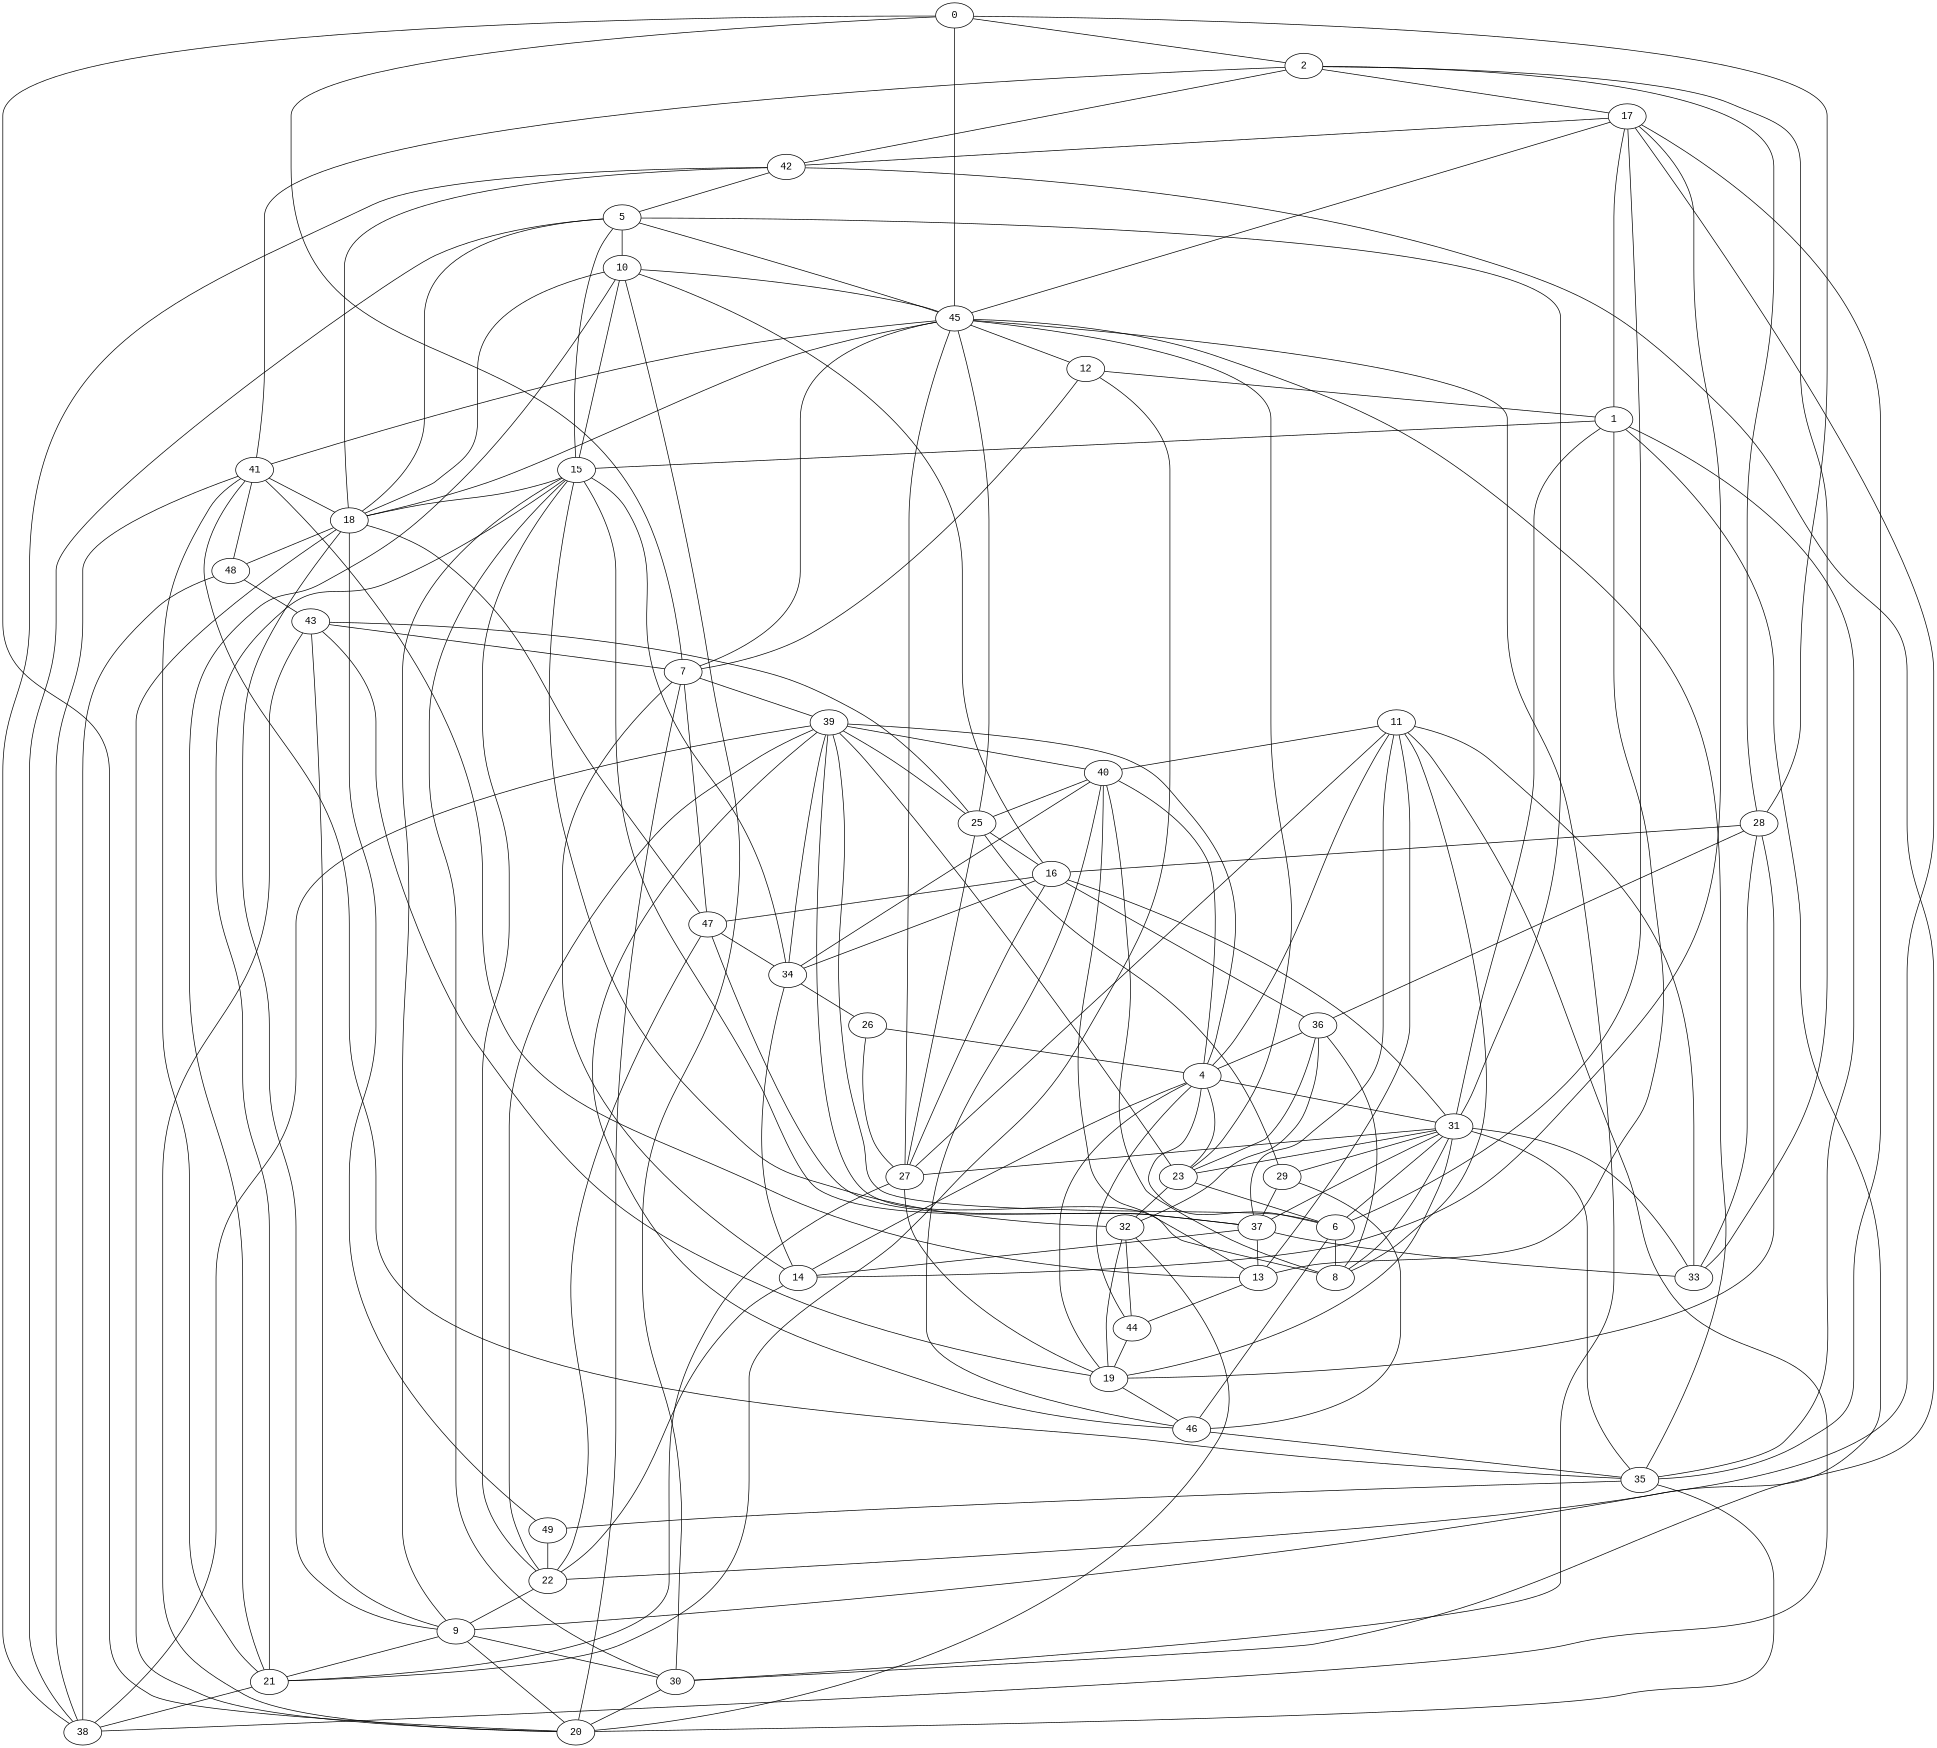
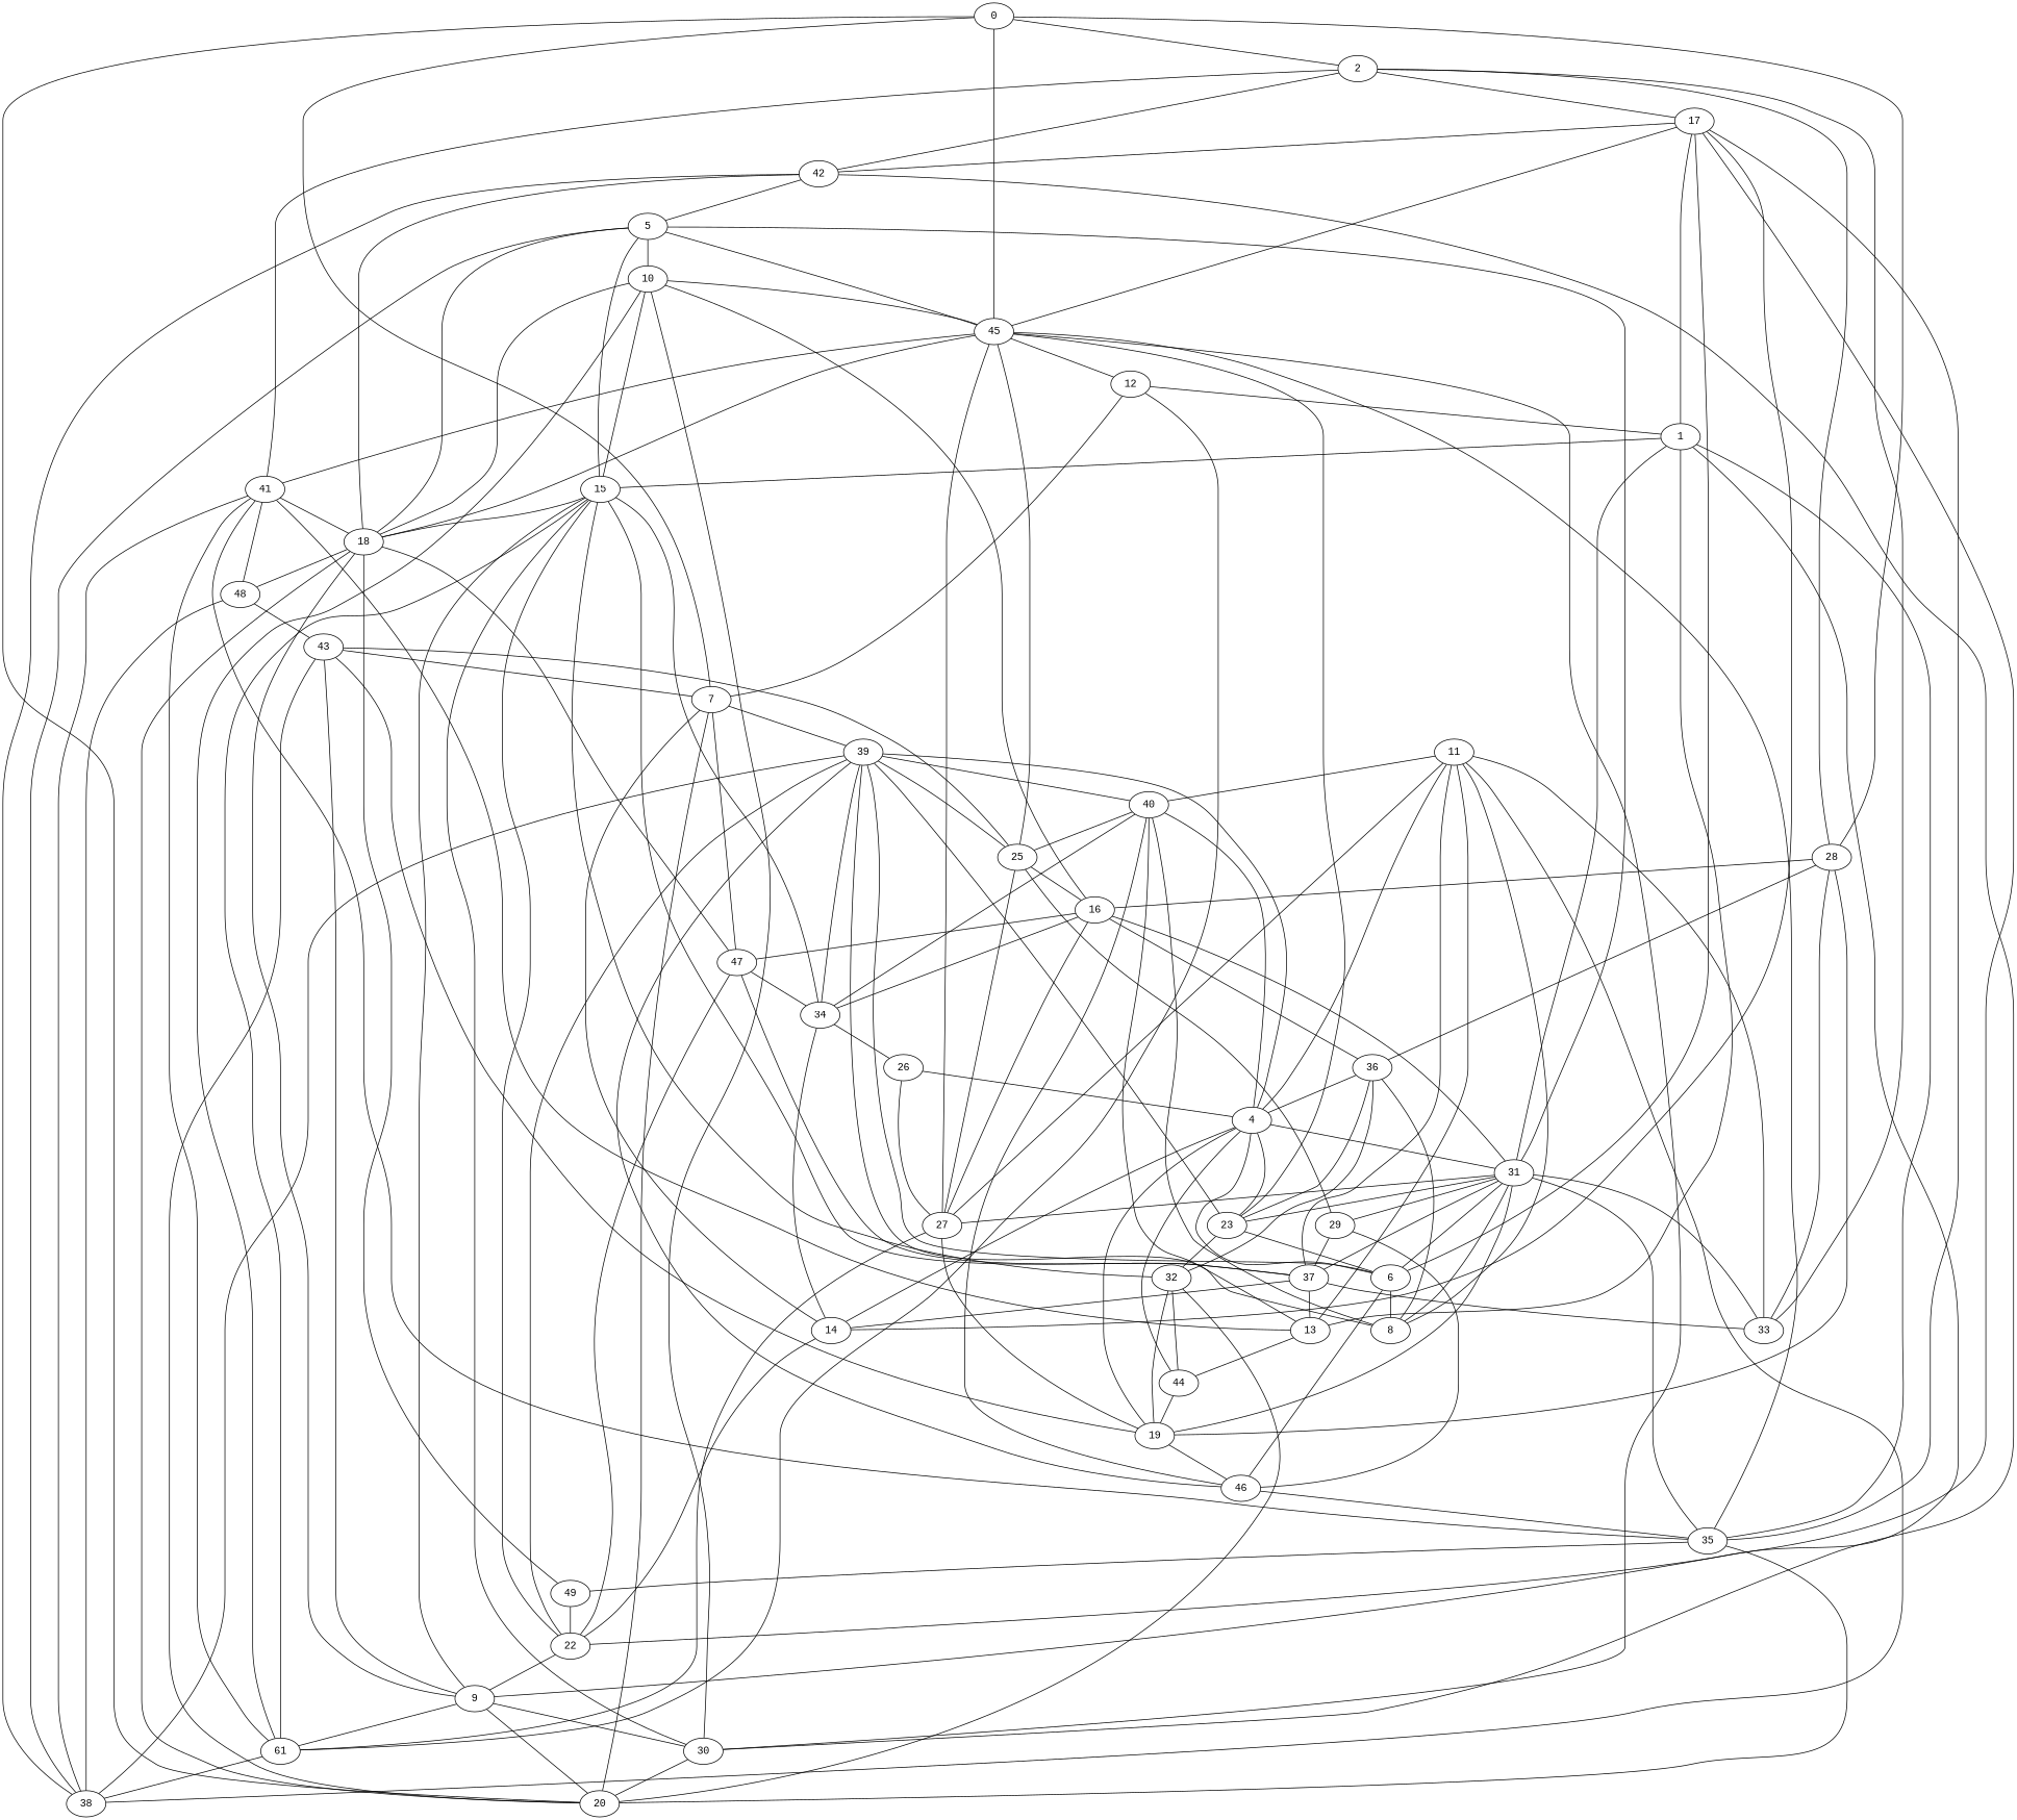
  graph {
    fontname="Liberation Mono"
    node [fontname="Liberation Mono"]
    edge [fontname="Liberation Mono"]
    0
    2
    20
    17
    28
    33
    41
    42
    35
    18
    43
    1
    9
    13
    15
-   21
+   21 [label=61]
    30
    44
    40
    5
    10
    34
    14
    6
    45
    49
    16
    36
    19
    38
    48
    4
    23
    31
    22
    32
    8
    27
    37
    29
    46
    39
    7
    12
    25
    11
    26
    47
    0 -- 2
    0 -- 20
    2 -- 17
    2 -- 28
    2 -- 33
    2 -- 41
    2 -- 42
    20 -- 35
    20 -- 18
    20 -- 43
    17 -- 42
    17 -- 35
    17 -- 14
    17 -- 6
    17 -- 45
    28 -- 0
    28 -- 33
    28 -- 16
    28 -- 36
    28 -- 19
    41 -- 35
    41 -- 18
    41 -- 13
    41 -- 21
    41 -- 38
    41 -- 48
    42 -- 5
    42 -- 38
    35 -- 45
    35 -- 49
    18 -- 42
    18 -- 5
    18 -- 10
    18 -- 48
    43 -- 7
    1 -- 17
    1 -- 35
    1 -- 9
    1 -- 13
    1 -- 15
    9 -- 20
    9 -- 18
    9 -- 43
    9 -- 15
    9 -- 21
    9 -- 30
    13 -- 44
    13 -- 40
    15 -- 18
    15 -- 21
    15 -- 30
    15 -- 5
    15 -- 10
    15 -- 34
    21 -- 10
    21 -- 38
    21 -- 12
    30 -- 20
    30 -- 42
    30 -- 10
    44 -- 19
    40 -- 4
    40 -- 46
    40 -- 25
    5 -- 10
    5 -- 38
    10 -- 45
    34 -- 40
    34 -- 14
    34 -- 16
    34 -- 39
    34 -- 26
    14 -- 22
    6 -- 4
    6 -- 8
    6 -- 46
    45 -- 0
    45 -- 41
    45 -- 18
    45 -- 30
    45 -- 5
    45 -- 23
    45 -- 27
-   45 -- 7
    45 -- 12
    49 -- 18
    49 -- 22
    16 -- 10
    16 -- 36
    16 -- 31
    16 -- 27
    16 -- 47
    36 -- 4
    36 -- 23
    36 -- 32
    36 -- 8
    19 -- 43
    19 -- 4
    19 -- 46
    48 -- 43
    48 -- 38
    4 -- 44
    4 -- 14
    4 -- 23
    4 -- 31
    23 -- 6
    23 -- 32
    31 -- 33
    31 -- 35
    31 -- 1
    31 -- 5
    31 -- 6
    31 -- 19
    31 -- 23
    31 -- 8
    31 -- 27
    31 -- 37
    31 -- 29
    22 -- 17
    22 -- 9
    22 -- 15
    32 -- 20
    32 -- 15
    32 -- 44
    32 -- 19
    8 -- 40
    27 -- 21
    27 -- 19
    37 -- 33
    37 -- 13
    37 -- 15
    37 -- 14
    29 -- 37
    29 -- 46
    46 -- 35
    46 -- 39
    39 -- 40
    39 -- 6
    39 -- 38
    39 -- 4
    39 -- 23
    39 -- 22
    39 -- 8
    7 -- 0
    7 -- 20
    7 -- 14
    7 -- 39
    7 -- 12
    12 -- 1
    25 -- 43
    25 -- 45
    25 -- 16
    25 -- 27
    25 -- 29
    25 -- 39
    11 -- 33
    11 -- 13
    11 -- 40
    11 -- 38
    11 -- 4
    11 -- 8
    11 -- 27
    11 -- 37
    26 -- 4
    26 -- 27
    47 -- 18
    47 -- 34
    47 -- 22
    47 -- 37
    47 -- 7
  }
